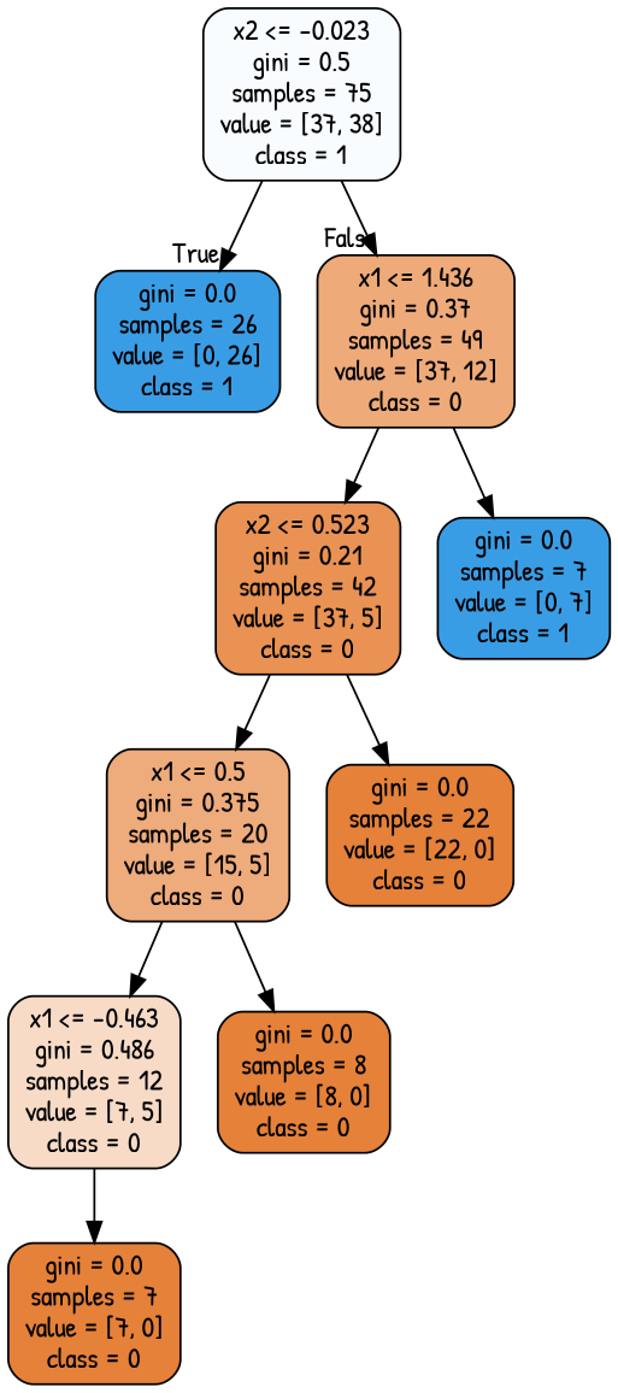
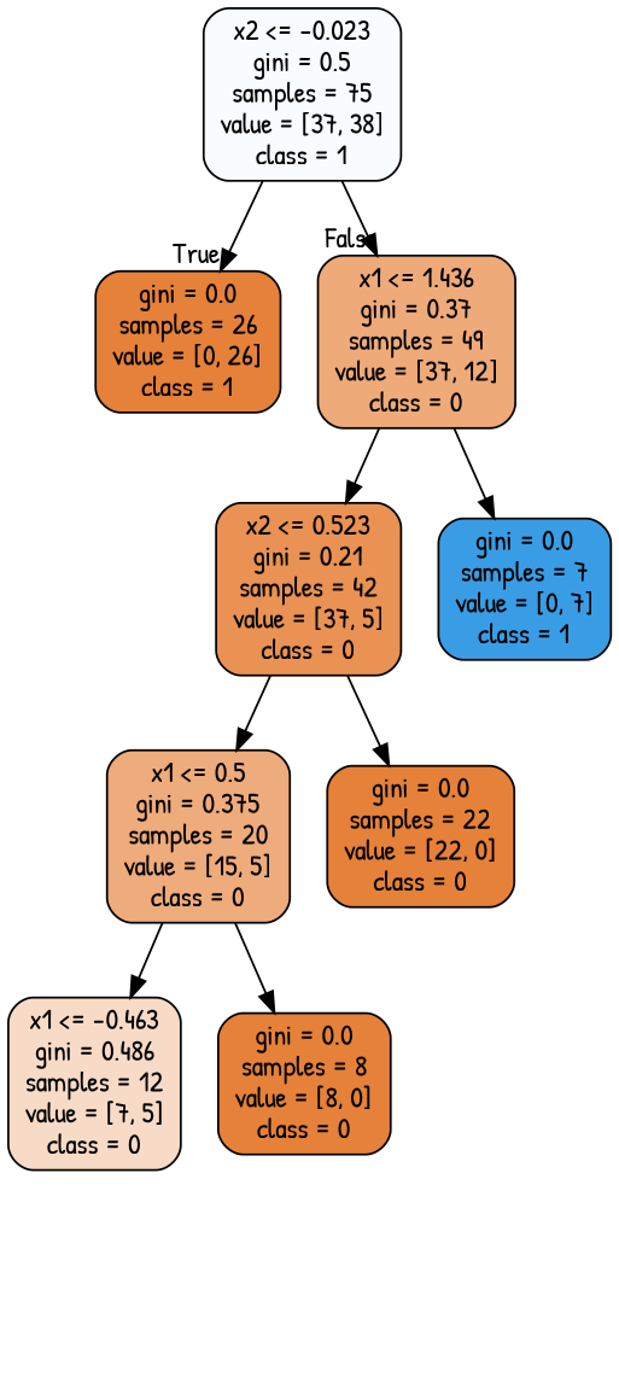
  digraph {
    fontname="Patrick Hand"
    node [color=black fillcolor="#e58139ff" fontname="Patrick Hand" shape=box style="filled, rounded"]
    edge [fontname="Patrick Hand"]
    n1 [fillcolor="#399de507" label="x2 <= -0.023\ngini = 0.5\nsamples = 75\nvalue = [37, 38]\nclass = 1"]
-   n2 [fillcolor="#399de5ff" label="gini = 0.0\nsamples = 26\nvalue = [0, 26]\nclass = 1"]
+   n2 [label="gini = 0.0\nsamples = 26\nvalue = [0, 26]\nclass = 1"]
    n3 [fillcolor="#e58139ac" label="x1 <= 1.436\ngini = 0.37\nsamples = 49\nvalue = [37, 12]\nclass = 0"]
    n4 [fillcolor="#e58139dd" label="x2 <= 0.523\ngini = 0.21\nsamples = 42\nvalue = [37, 5]\nclass = 0"]
    n5 [fillcolor="#399de5ff" label="gini = 0.0\nsamples = 7\nvalue = [0, 7]\nclass = 1"]
    n6 [fillcolor="#e58139aa" label="x1 <= 0.5\ngini = 0.375\nsamples = 20\nvalue = [15, 5]\nclass = 0"]
    n7 [label="gini = 0.0\nsamples = 22\nvalue = [22, 0]\nclass = 0"]
    n8 [fillcolor="#e5813949" label="x1 <= -0.463\ngini = 0.486\nsamples = 12\nvalue = [7, 5]\nclass = 0"]
    n9 [label="gini = 0.0\nsamples = 8\nvalue = [8, 0]\nclass = 0"]
-   n10 [label="gini = 0.0\nsamples = 7\nvalue = [7, 0]\nclass = 0"]
    n1 -> n2 [headlabel=True labelangle=45 labeldistance=2.5]
    n1 -> n3 [headlabel=False labelangle=-45 labeldistance=2.5]
    n3 -> n4
    n3 -> n5
    n4 -> n6
    n4 -> n7
    n6 -> n8
    n6 -> n9
-   n8 -> n10
  }
